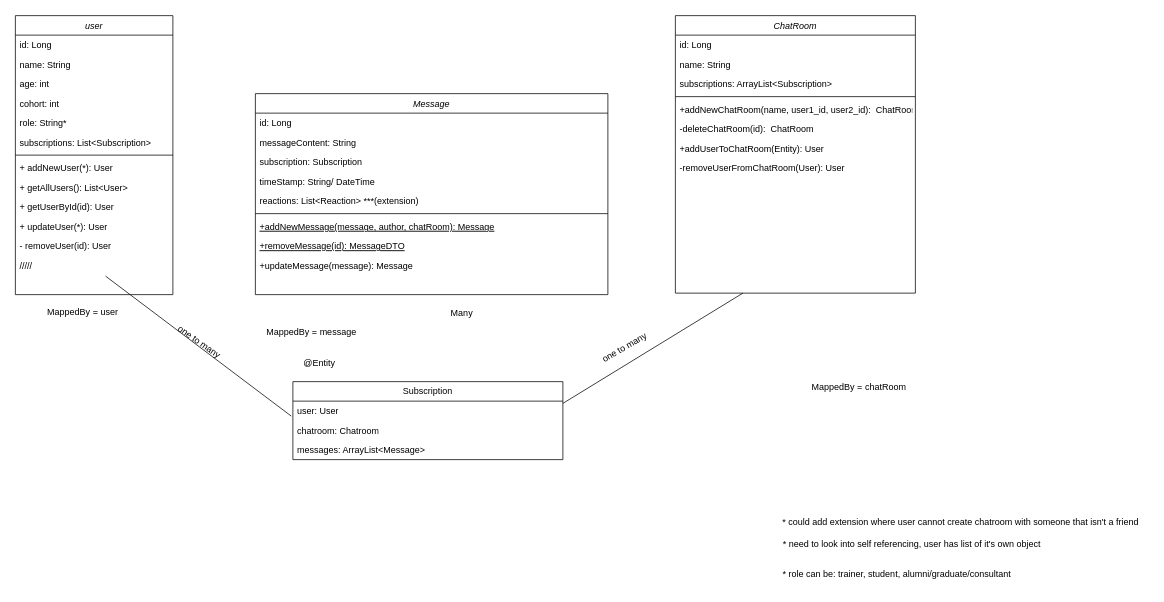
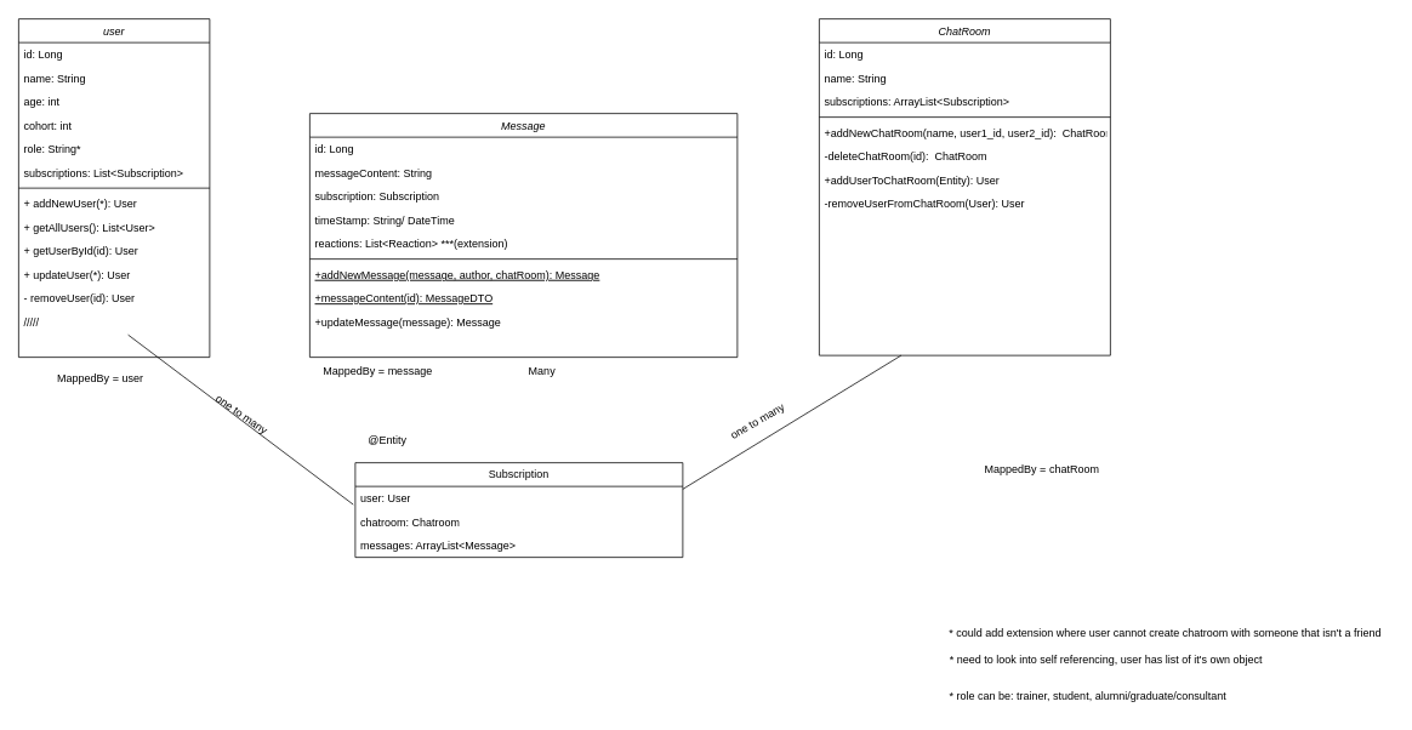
  <mxCell id="0" />
  <mxCell id="1" parent="0" />
  <mxCell id="2" value="user" style="swimlane;fontStyle=2;align=center;verticalAlign=top;childLayout=stackLayout;horizontal=1;startSize=26;horizontalStack=0;resizeParent=1;resizeLast=0;collapsible=1;marginBottom=0;rounded=0;shadow=0;strokeWidth=1;" parent="1" vertex="1"><mxGeometry x="20" y="20" width="210" height="372" as="geometry"><mxRectangle x="230" y="140" width="160" height="26" as="alternateBounds" /></mxGeometry></mxCell>
  <mxCell id="3" value="id: Long" style="text;align=left;verticalAlign=top;spacingLeft=4;spacingRight=4;overflow=hidden;rotatable=0;points=[[0,0.5],[1,0.5]];portConstraint=eastwest;rounded=0;shadow=0;html=0;" parent="2" vertex="1"><mxGeometry y="26" width="210" height="26" as="geometry" /></mxCell>
  <mxCell id="4" value="name: String" style="text;align=left;verticalAlign=top;spacingLeft=4;spacingRight=4;overflow=hidden;rotatable=0;points=[[0,0.5],[1,0.5]];portConstraint=eastwest;" parent="2" vertex="1"><mxGeometry y="52" width="210" height="26" as="geometry" /></mxCell>
  <mxCell id="5" value="age: int" style="text;align=left;verticalAlign=top;spacingLeft=4;spacingRight=4;overflow=hidden;rotatable=0;points=[[0,0.5],[1,0.5]];portConstraint=eastwest;rounded=0;shadow=0;html=0;" parent="2" vertex="1"><mxGeometry y="78" width="210" height="26" as="geometry" /></mxCell>
  <mxCell id="6" value="cohort: int" style="text;align=left;verticalAlign=top;spacingLeft=4;spacingRight=4;overflow=hidden;rotatable=0;points=[[0,0.5],[1,0.5]];portConstraint=eastwest;rounded=0;shadow=0;html=0;" parent="2" vertex="1"><mxGeometry y="104" width="210" height="26" as="geometry" /></mxCell>
  <mxCell id="7" value="role: String*" style="text;align=left;verticalAlign=top;spacingLeft=4;spacingRight=4;overflow=hidden;rotatable=0;points=[[0,0.5],[1,0.5]];portConstraint=eastwest;rounded=0;shadow=0;html=0;" parent="2" vertex="1"><mxGeometry y="130" width="210" height="26" as="geometry" /></mxCell>
  <mxCell id="8" value="subscriptions: List&lt;Subscription&gt;" style="text;align=left;verticalAlign=top;spacingLeft=4;spacingRight=4;overflow=hidden;rotatable=0;points=[[0,0.5],[1,0.5]];portConstraint=eastwest;rounded=0;shadow=0;html=0;" parent="2" vertex="1"><mxGeometry y="156" width="210" height="26" as="geometry" /></mxCell>
  <mxCell id="9" value="" style="line;html=1;strokeWidth=1;align=left;verticalAlign=middle;spacingTop=-1;spacingLeft=3;spacingRight=3;rotatable=0;labelPosition=right;points=[];portConstraint=eastwest;" parent="2" vertex="1"><mxGeometry y="182" width="210" height="8" as="geometry" /></mxCell>
  <mxCell id="10" value="+ addNewUser(*): User" style="text;align=left;verticalAlign=top;spacingLeft=4;spacingRight=4;overflow=hidden;rotatable=0;points=[[0,0.5],[1,0.5]];portConstraint=eastwest;" parent="2" vertex="1"><mxGeometry y="190" width="210" height="26" as="geometry" /></mxCell>
  <mxCell id="11" value="+ getAllUsers(): List&lt;User&gt;" style="text;align=left;verticalAlign=top;spacingLeft=4;spacingRight=4;overflow=hidden;rotatable=0;points=[[0,0.5],[1,0.5]];portConstraint=eastwest;" parent="2" vertex="1"><mxGeometry y="216" width="210" height="26" as="geometry" /></mxCell>
  <mxCell id="12" value="+ getUserById(id): User" style="text;align=left;verticalAlign=top;spacingLeft=4;spacingRight=4;overflow=hidden;rotatable=0;points=[[0,0.5],[1,0.5]];portConstraint=eastwest;" parent="2" vertex="1"><mxGeometry y="242" width="210" height="26" as="geometry" /></mxCell>
  <mxCell id="13" value="+ updateUser(*): User" style="text;align=left;verticalAlign=top;spacingLeft=4;spacingRight=4;overflow=hidden;rotatable=0;points=[[0,0.5],[1,0.5]];portConstraint=eastwest;" parent="2" vertex="1"><mxGeometry y="268" width="210" height="26" as="geometry" /></mxCell>
  <mxCell id="14" value="- removeUser(id): User" style="text;align=left;verticalAlign=top;spacingLeft=4;spacingRight=4;overflow=hidden;rotatable=0;points=[[0,0.5],[1,0.5]];portConstraint=eastwest;" parent="2" vertex="1"><mxGeometry y="294" width="210" height="26" as="geometry" /></mxCell>
  <mxCell id="15" value="/////" style="text;align=left;verticalAlign=top;spacingLeft=4;spacingRight=4;overflow=hidden;rotatable=0;points=[[0,0.5],[1,0.5]];portConstraint=eastwest;" parent="2" vertex="1"><mxGeometry y="320" width="210" height="26" as="geometry" /></mxCell>
  <mxCell id="16" value="Message" style="swimlane;fontStyle=2;align=center;verticalAlign=top;childLayout=stackLayout;horizontal=1;startSize=26;horizontalStack=0;resizeParent=1;resizeLast=0;collapsible=1;marginBottom=0;rounded=0;shadow=0;strokeWidth=1;" parent="1" vertex="1"><mxGeometry x="340" y="124" width="470" height="268" as="geometry"><mxRectangle x="130" y="380" width="160" height="26" as="alternateBounds" /></mxGeometry></mxCell>
  <mxCell id="17" value="id: Long" style="text;align=left;verticalAlign=top;spacingLeft=4;spacingRight=4;overflow=hidden;rotatable=0;points=[[0,0.5],[1,0.5]];portConstraint=eastwest;" parent="16" vertex="1"><mxGeometry y="26" width="470" height="26" as="geometry" /></mxCell>
  <mxCell id="18" value="messageContent: String" style="text;align=left;verticalAlign=top;spacingLeft=4;spacingRight=4;overflow=hidden;rotatable=0;points=[[0,0.5],[1,0.5]];portConstraint=eastwest;rounded=0;shadow=0;html=0;" parent="16" vertex="1"><mxGeometry y="52" width="470" height="26" as="geometry" /></mxCell>
  <mxCell id="19" value="subscription: Subscription" style="text;align=left;verticalAlign=top;spacingLeft=4;spacingRight=4;overflow=hidden;rotatable=0;points=[[0,0.5],[1,0.5]];portConstraint=eastwest;rounded=0;shadow=0;html=0;" parent="16" vertex="1"><mxGeometry y="78" width="470" height="26" as="geometry" /></mxCell>
  <mxCell id="20" value="timeStamp: String/ DateTime" style="text;align=left;verticalAlign=top;spacingLeft=4;spacingRight=4;overflow=hidden;rotatable=0;points=[[0,0.5],[1,0.5]];portConstraint=eastwest;rounded=0;shadow=0;html=0;" parent="16" vertex="1"><mxGeometry y="104" width="470" height="26" as="geometry" /></mxCell>
  <mxCell id="21" value="reactions: List&lt;Reaction&gt; ***(extension)" style="text;align=left;verticalAlign=top;spacingLeft=4;spacingRight=4;overflow=hidden;rotatable=0;points=[[0,0.5],[1,0.5]];portConstraint=eastwest;rounded=0;shadow=0;html=0;" parent="16" vertex="1"><mxGeometry y="130" width="470" height="26" as="geometry" /></mxCell>
  <mxCell id="22" value="" style="line;html=1;strokeWidth=1;align=left;verticalAlign=middle;spacingTop=-1;spacingLeft=3;spacingRight=3;rotatable=0;labelPosition=right;points=[];portConstraint=eastwest;" parent="16" vertex="1"><mxGeometry y="156" width="470" height="8" as="geometry" /></mxCell>
  <mxCell id="23" value="+addNewMessage(message, author, chatRoom): Message" style="text;align=left;verticalAlign=top;spacingLeft=4;spacingRight=4;overflow=hidden;rotatable=0;points=[[0,0.5],[1,0.5]];portConstraint=eastwest;fontStyle=4" parent="16" vertex="1"><mxGeometry y="164" width="470" height="26" as="geometry" /></mxCell>
- <mxCell id="24" value="+removeMessage(id): MessageDTO" style="text;align=left;verticalAlign=top;spacingLeft=4;spacingRight=4;overflow=hidden;rotatable=0;points=[[0,0.5],[1,0.5]];portConstraint=eastwest;fontStyle=4" parent="16" vertex="1"><mxGeometry y="190" width="470" height="26" as="geometry" /></mxCell>
+ <mxCell id="24" value="+messageContent(id): MessageDTO" style="text;align=left;verticalAlign=top;spacingLeft=4;spacingRight=4;overflow=hidden;rotatable=0;points=[[0,0.5],[1,0.5]];portConstraint=eastwest;fontStyle=4" parent="16" vertex="1"><mxGeometry y="190" width="470" height="26" as="geometry" /></mxCell>
  <mxCell id="25" value="+updateMessage(message): Message" style="text;align=left;verticalAlign=top;spacingLeft=4;spacingRight=4;overflow=hidden;rotatable=0;points=[[0,0.5],[1,0.5]];portConstraint=eastwest;" parent="16" vertex="1"><mxGeometry y="216" width="470" height="26" as="geometry" /></mxCell>
  <mxCell id="26" value="ChatRoom" style="swimlane;fontStyle=2;align=center;verticalAlign=top;childLayout=stackLayout;horizontal=1;startSize=26;horizontalStack=0;resizeParent=1;resizeLast=0;collapsible=1;marginBottom=0;rounded=0;shadow=0;strokeWidth=1;" parent="1" vertex="1"><mxGeometry x="900" y="20" width="320" height="370" as="geometry"><mxRectangle x="550" y="140" width="160" height="26" as="alternateBounds" /></mxGeometry></mxCell>
  <mxCell id="27" value="id: Long" style="text;align=left;verticalAlign=top;spacingLeft=4;spacingRight=4;overflow=hidden;rotatable=0;points=[[0,0.5],[1,0.5]];portConstraint=eastwest;" parent="26" vertex="1"><mxGeometry y="26" width="320" height="26" as="geometry" /></mxCell>
  <mxCell id="28" value="name: String" style="text;align=left;verticalAlign=top;spacingLeft=4;spacingRight=4;overflow=hidden;rotatable=0;points=[[0,0.5],[1,0.5]];portConstraint=eastwest;rounded=0;shadow=0;html=0;" parent="26" vertex="1"><mxGeometry y="52" width="320" height="26" as="geometry" /></mxCell>
  <mxCell id="29" value="subscriptions: ArrayList&lt;Subscription&gt;" style="text;align=left;verticalAlign=top;spacingLeft=4;spacingRight=4;overflow=hidden;rotatable=0;points=[[0,0.5],[1,0.5]];portConstraint=eastwest;rounded=0;shadow=0;html=0;" parent="26" vertex="1"><mxGeometry y="78" width="320" height="26" as="geometry" /></mxCell>
  <mxCell id="30" value="" style="line;html=1;strokeWidth=1;align=left;verticalAlign=middle;spacingTop=-1;spacingLeft=3;spacingRight=3;rotatable=0;labelPosition=right;points=[];portConstraint=eastwest;" parent="26" vertex="1"><mxGeometry y="104" width="320" height="8" as="geometry" /></mxCell>
  <mxCell id="31" value="+addNewChatRoom(name, user1_id, user2_id):  ChatRoom" style="text;align=left;verticalAlign=top;spacingLeft=4;spacingRight=4;overflow=hidden;rotatable=0;points=[[0,0.5],[1,0.5]];portConstraint=eastwest;" parent="26" vertex="1"><mxGeometry y="112" width="320" height="26" as="geometry" /></mxCell>
  <mxCell id="32" value="-deleteChatRoom(id):  ChatRoom" style="text;align=left;verticalAlign=top;spacingLeft=4;spacingRight=4;overflow=hidden;rotatable=0;points=[[0,0.5],[1,0.5]];portConstraint=eastwest;" parent="26" vertex="1"><mxGeometry y="138" width="320" height="26" as="geometry" /></mxCell>
  <mxCell id="33" value="+addUserToChatRoom(Entity): User" style="text;align=left;verticalAlign=top;spacingLeft=4;spacingRight=4;overflow=hidden;rotatable=0;points=[[0,0.5],[1,0.5]];portConstraint=eastwest;" parent="26" vertex="1"><mxGeometry y="164" width="320" height="26" as="geometry" /></mxCell>
  <mxCell id="34" value="-removeUserFromChatRoom(User): User" style="text;align=left;verticalAlign=top;spacingLeft=4;spacingRight=4;overflow=hidden;rotatable=0;points=[[0,0.5],[1,0.5]];portConstraint=eastwest;" parent="26" vertex="1"><mxGeometry y="190" width="320" height="26" as="geometry" /></mxCell>
  <mxCell id="35" value="* could add extension where user cannot create chatroom with someone that isn't a friend" style="text;html=1;align=center;verticalAlign=middle;resizable=0;points=[];autosize=1;strokeColor=none;fillColor=none;" parent="1" vertex="1"><mxGeometry x="1030" y="680" width="500" height="30" as="geometry" /></mxCell>
  <mxCell id="36" value="* need to look into self referencing, user has list of it's own object" style="text;html=1;align=center;verticalAlign=middle;resizable=0;points=[];autosize=1;strokeColor=none;fillColor=none;" parent="1" vertex="1"><mxGeometry x="1030" y="710" width="370" height="30" as="geometry" /></mxCell>
  <mxCell id="37" value="Subscription" style="swimlane;fontStyle=0;childLayout=stackLayout;horizontal=1;startSize=26;fillColor=none;horizontalStack=0;resizeParent=1;resizeParentMax=0;resizeLast=0;collapsible=1;marginBottom=0;whiteSpace=wrap;html=1;" parent="1" vertex="1"><mxGeometry x="390" y="508" width="360" height="104" as="geometry" /></mxCell>
  <mxCell id="38" value="user: User&lt;br&gt;" style="text;strokeColor=none;fillColor=none;align=left;verticalAlign=top;spacingLeft=4;spacingRight=4;overflow=hidden;rotatable=0;points=[[0,0.5],[1,0.5]];portConstraint=eastwest;whiteSpace=wrap;html=1;" parent="37" vertex="1"><mxGeometry y="26" width="360" height="26" as="geometry" /></mxCell>
  <mxCell id="39" value="chatroom: Chatroom" style="text;strokeColor=none;fillColor=none;align=left;verticalAlign=top;spacingLeft=4;spacingRight=4;overflow=hidden;rotatable=0;points=[[0,0.5],[1,0.5]];portConstraint=eastwest;whiteSpace=wrap;html=1;" parent="37" vertex="1"><mxGeometry y="52" width="360" height="26" as="geometry" /></mxCell>
  <mxCell id="40" value="messages: ArrayList&amp;lt;Message&amp;gt;" style="text;strokeColor=none;fillColor=none;align=left;verticalAlign=top;spacingLeft=4;spacingRight=4;overflow=hidden;rotatable=0;points=[[0,0.5],[1,0.5]];portConstraint=eastwest;whiteSpace=wrap;html=1;" parent="37" vertex="1"><mxGeometry y="78" width="360" height="26" as="geometry" /></mxCell>
  <mxCell id="41" value="" style="endArrow=none;html=1;rounded=0;" parent="1" edge="1"><mxGeometry width="50" height="50" relative="1" as="geometry"><mxPoint x="750" y="537" as="sourcePoint" /><mxPoint x="990" y="390" as="targetPoint" /></mxGeometry></mxCell>
  <mxCell id="42" value="" style="endArrow=none;html=1;rounded=0;exitX=-0.006;exitY=0.769;exitDx=0;exitDy=0;exitPerimeter=0;entryX=0.573;entryY=1.053;entryDx=0;entryDy=0;entryPerimeter=0;" parent="1" source="38" target="15" edge="1"><mxGeometry width="50" height="50" relative="1" as="geometry"><mxPoint x="-30" y="539" as="sourcePoint" /><mxPoint x="210" y="392" as="targetPoint" /></mxGeometry></mxCell>
  <mxCell id="43" value="one to many" style="text;html=1;align=center;verticalAlign=middle;resizable=0;points=[];autosize=1;strokeColor=none;fillColor=none;rotation=-30;" parent="1" vertex="1"><mxGeometry x="787" y="448" width="90" height="30" as="geometry" /></mxCell>
  <mxCell id="44" value="one to many" style="text;html=1;align=center;verticalAlign=middle;resizable=0;points=[];autosize=1;strokeColor=none;fillColor=none;rotation=35;" parent="1" vertex="1"><mxGeometry x="220" y="440" width="90" height="30" as="geometry" /></mxCell>
  <mxCell id="45" value="* role can be: trainer, student, alumni/graduate/consultant&lt;br&gt;" style="text;html=1;align=center;verticalAlign=middle;resizable=0;points=[];autosize=1;strokeColor=none;fillColor=none;" parent="1" vertex="1"><mxGeometry x="1030" y="750" width="330" height="30" as="geometry" /></mxCell>
- <mxCell id="46" value="Many" style="text;html=1;align=center;verticalAlign=middle;resizable=0;points=[];autosize=1;strokeColor=none;fillColor=none;" parent="1" vertex="1"><mxGeometry x="590" y="402" width="50" height="30" as="geometry" /></mxCell>
+ <mxCell id="46" value="Many" style="text;html=1;align=center;verticalAlign=middle;resizable=0;points=[];autosize=1;strokeColor=none;fillColor=none;" parent="1" vertex="1"><mxGeometry x="570" y="392" width="50" height="30" as="geometry" /></mxCell>
  <mxCell id="47" value="@Entity" style="text;html=1;align=center;verticalAlign=middle;resizable=0;points=[];autosize=1;strokeColor=none;fillColor=none;" parent="1" vertex="1"><mxGeometry x="390" y="468" width="70" height="30" as="geometry" /></mxCell>
  <mxCell id="48" value="MappedBy = user" style="text;html=1;strokeColor=none;fillColor=none;align=center;verticalAlign=middle;whiteSpace=wrap;rounded=0;" parent="1" vertex="1"><mxGeometry x="55" y="400" width="110" height="30" as="geometry" /></mxCell>
  <mxCell id="49" value="MappedBy = chatRoom" style="text;html=1;strokeColor=none;fillColor=none;align=center;verticalAlign=middle;whiteSpace=wrap;rounded=0;" parent="1" vertex="1"><mxGeometry x="1070" y="500" width="150" height="30" as="geometry" /></mxCell>
- <mxCell id="50" value="MappedBy = message" style="text;html=1;strokeColor=none;fillColor=none;align=center;verticalAlign=middle;whiteSpace=wrap;rounded=0;" parent="1" vertex="1"><mxGeometry x="340" y="427" width="150" height="30" as="geometry" /></mxCell>
+ <mxCell id="50" value="MappedBy = message" style="text;html=1;strokeColor=none;fillColor=none;align=center;verticalAlign=middle;whiteSpace=wrap;rounded=0;" parent="1" vertex="1"><mxGeometry x="340" y="392" width="150" height="30" as="geometry" /></mxCell>
